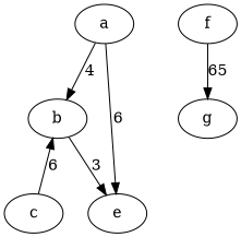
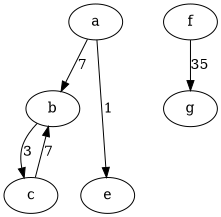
  digraph {
    a
    b
    e
    c
    f
    g
-   a -> b [label=4]
-   a -> e [label=6]
-   b -> e [label=3]
-   c -> b [label=6]
-   f -> g [label=65]
+   a -> b [label=7]
+   a -> e [label=1]
+   b -> c [label=3]
+   c -> b [label=7]
+   f -> g [label=35]
  }
